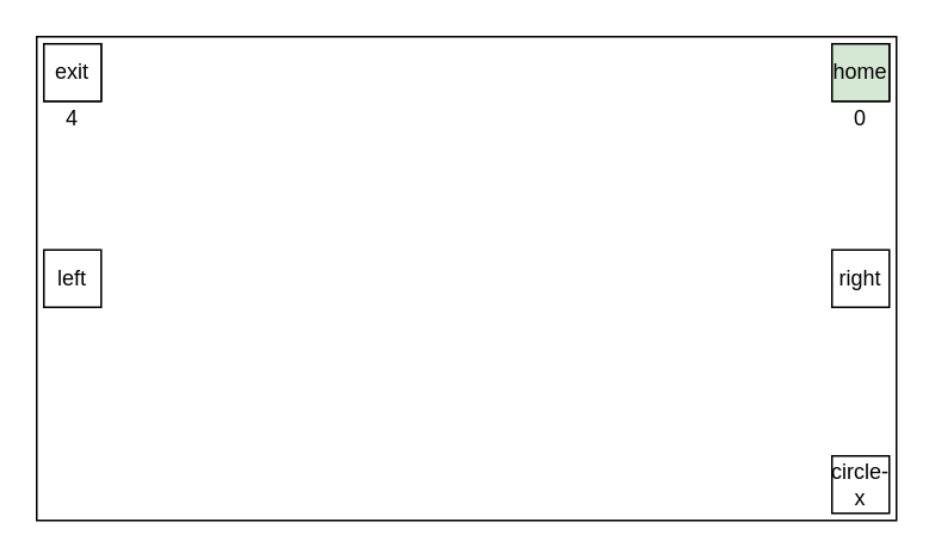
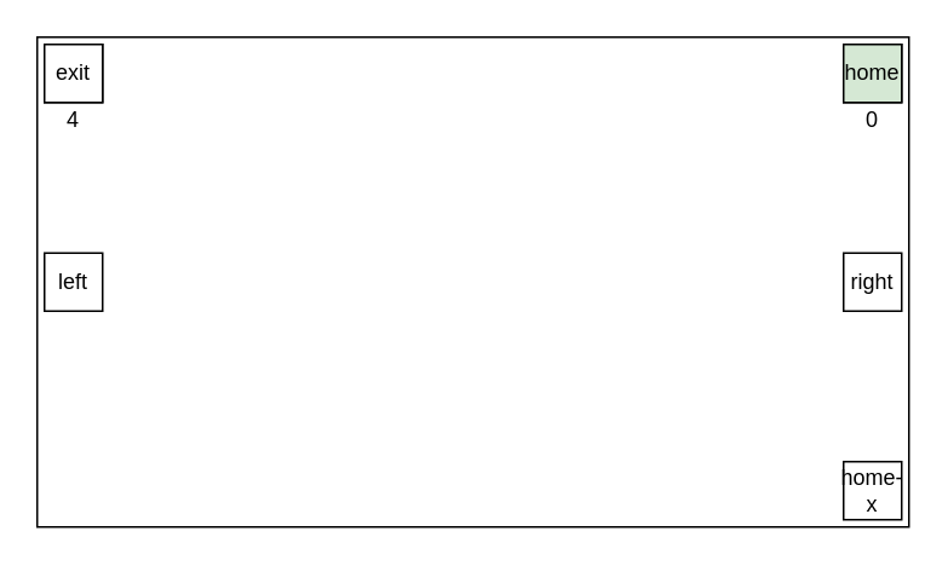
  <mxCell id="0" />
  <mxCell id="1" parent="0" />
  <mxCell id="2" value="" style="rounded=0;whiteSpace=wrap;html=1;" vertex="1" parent="1"><mxGeometry width="480" height="270" as="geometry" x="20" y="20" /></mxCell>
  <mxCell id="3" value="exit" style="whiteSpace=wrap;html=1;aspect=fixed;" vertex="1" parent="1"><mxGeometry x="24" y="24" width="32" height="32" as="geometry" /></mxCell>
  <mxCell id="4" value="4" style="text;html=1;strokeColor=none;fillColor=none;align=center;verticalAlign=middle;whiteSpace=wrap;rounded=0;" vertex="1" parent="1"><mxGeometry y="56" width="40" height="20" as="geometry" x="20" /></mxCell>
  <mxCell id="5" value="left" style="whiteSpace=wrap;html=1;aspect=fixed;" vertex="1" parent="1"><mxGeometry x="24" y="139" width="32" height="32" as="geometry" /></mxCell>
  <mxCell id="6" value="right" style="whiteSpace=wrap;html=1;aspect=fixed;" vertex="1" parent="1"><mxGeometry x="464" y="139" width="32" height="32" as="geometry" /></mxCell>
  <mxCell id="7" value="exit" style="whiteSpace=wrap;html=1;aspect=fixed;" vertex="1" parent="1"><mxGeometry x="464" y="24" width="32" height="32" as="geometry" /></mxCell>
  <mxCell id="8" value="home" style="whiteSpace=wrap;html=1;aspect=fixed;fillColor=#d5e8d4;" vertex="1" parent="1"><mxGeometry x="464" y="24" width="32" height="32" as="geometry" /></mxCell>
  <mxCell id="9" value="exit" style="whiteSpace=wrap;html=1;aspect=fixed;" vertex="1" parent="1"><mxGeometry x="24" y="24" width="32" height="32" as="geometry" /></mxCell>
- <mxCell id="10" value="circle-x" style="whiteSpace=wrap;html=1;aspect=fixed;" vertex="1" parent="1"><mxGeometry x="464" y="254" width="32" height="32" as="geometry" /></mxCell>
+ <mxCell id="10" value="home-x" style="whiteSpace=wrap;html=1;aspect=fixed;" vertex="1" parent="1"><mxGeometry x="464" y="254" width="32" height="32" as="geometry" /></mxCell>
  <mxCell id="11" value="0" style="text;html=1;strokeColor=none;fillColor=none;align=center;verticalAlign=middle;whiteSpace=wrap;rounded=0;" vertex="1" parent="1"><mxGeometry x="460" y="56" width="40" height="20" as="geometry" /></mxCell>
